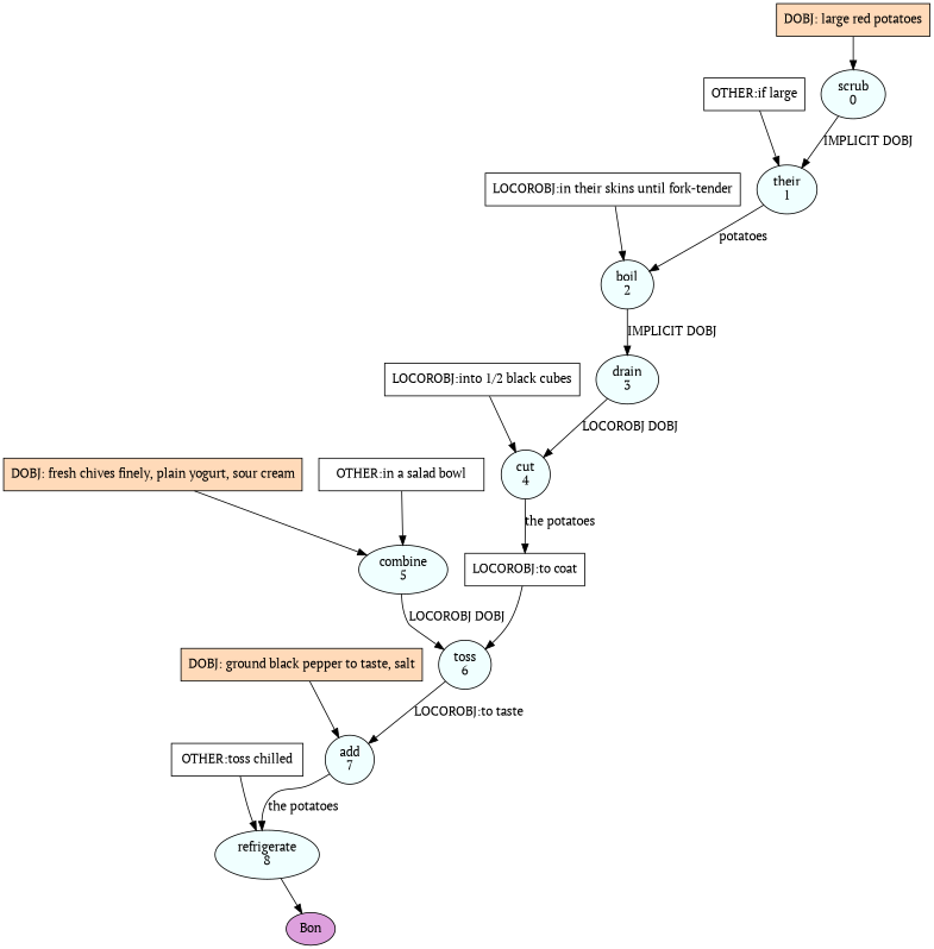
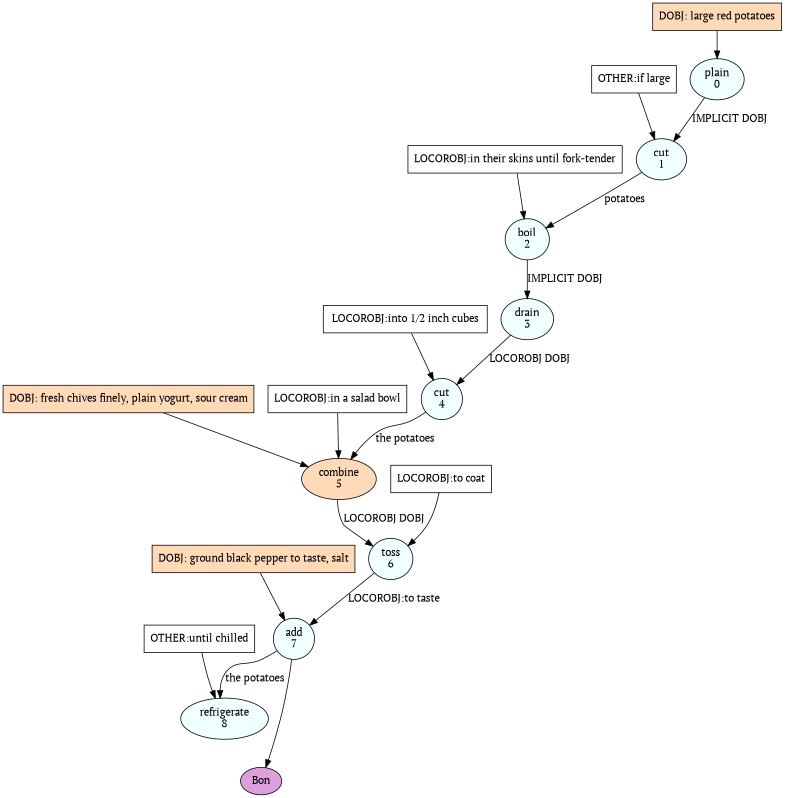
  digraph {
    fontname="PT Serif"
    node [fillcolor=azure fontname="PT Serif" shape=oval style=filled]
    edge [fontname="PT Serif"]
-   n1 [label="scrub\n0"]
-   n2 [label="their\n1"]
+   n1 [label="plain\n0"]
+   n2 [label="cut\n1"]
    n3 [label="boil\n2"]
    n4 [label="drain\n3"]
    n5 [label="cut\n4"]
-   n6 [label="combine\n5"]
+   n6 [fillcolor=peachpuff label="combine\n5"]
    n7 [label="toss\n6"]
    n8 [label="add\n7"]
    n9 [label="refrigerate\n8"]
    n10 [fillcolor=plum label=Bon]
    n11 [fillcolor=peachpuff label="DOBJ: large red potatoes" shape=box]
    n12 [fillcolor=white label="OTHER:if large" shape=box]
    n13 [fillcolor=white label="LOCOROBJ:in their skins until fork-tender" shape=box]
-   n14 [fillcolor=white label="LOCOROBJ:into 1/2 black cubes" shape=box]
+   n14 [fillcolor=white label="LOCOROBJ:into 1/2 inch cubes" shape=box]
    n15 [fillcolor=peachpuff label="DOBJ: fresh chives finely, plain yogurt, sour cream" shape=box]
-   n16 [fillcolor=white label="OTHER:in a salad bowl" shape=box]
+   n16 [fillcolor=white label="LOCOROBJ:in a salad bowl" shape=box]
    n17 [fillcolor=white label="LOCOROBJ:to coat" shape=box]
    n18 [fillcolor=peachpuff label="DOBJ: ground black pepper to taste, salt" shape=box]
-   n19 [fillcolor=white label="OTHER:toss chilled" shape=box]
+   n19 [fillcolor=white label="OTHER:until chilled" shape=box]
    n1 -> n2 [label="IMPLICIT DOBJ"]
    n2 -> n3 [label=potatoes]
    n3 -> n4 [label="IMPLICIT DOBJ"]
    n4 -> n5 [label="LOCOROBJ DOBJ"]
-   n5 -> n17 [label="the potatoes "]
+   n5 -> n6 [label="the potatoes "]
    n6 -> n7 [label="LOCOROBJ DOBJ"]
    n7 -> n8 [label="LOCOROBJ:to taste"]
    n8 -> n9 [label="the potatoes "]
-   n9 -> n10
+   n8 -> n10
    n11 -> n1
    n12 -> n2
    n13 -> n3
    n14 -> n5
    n15 -> n6
    n16 -> n6
    n17 -> n7
    n18 -> n8
    n19 -> n9
  }
